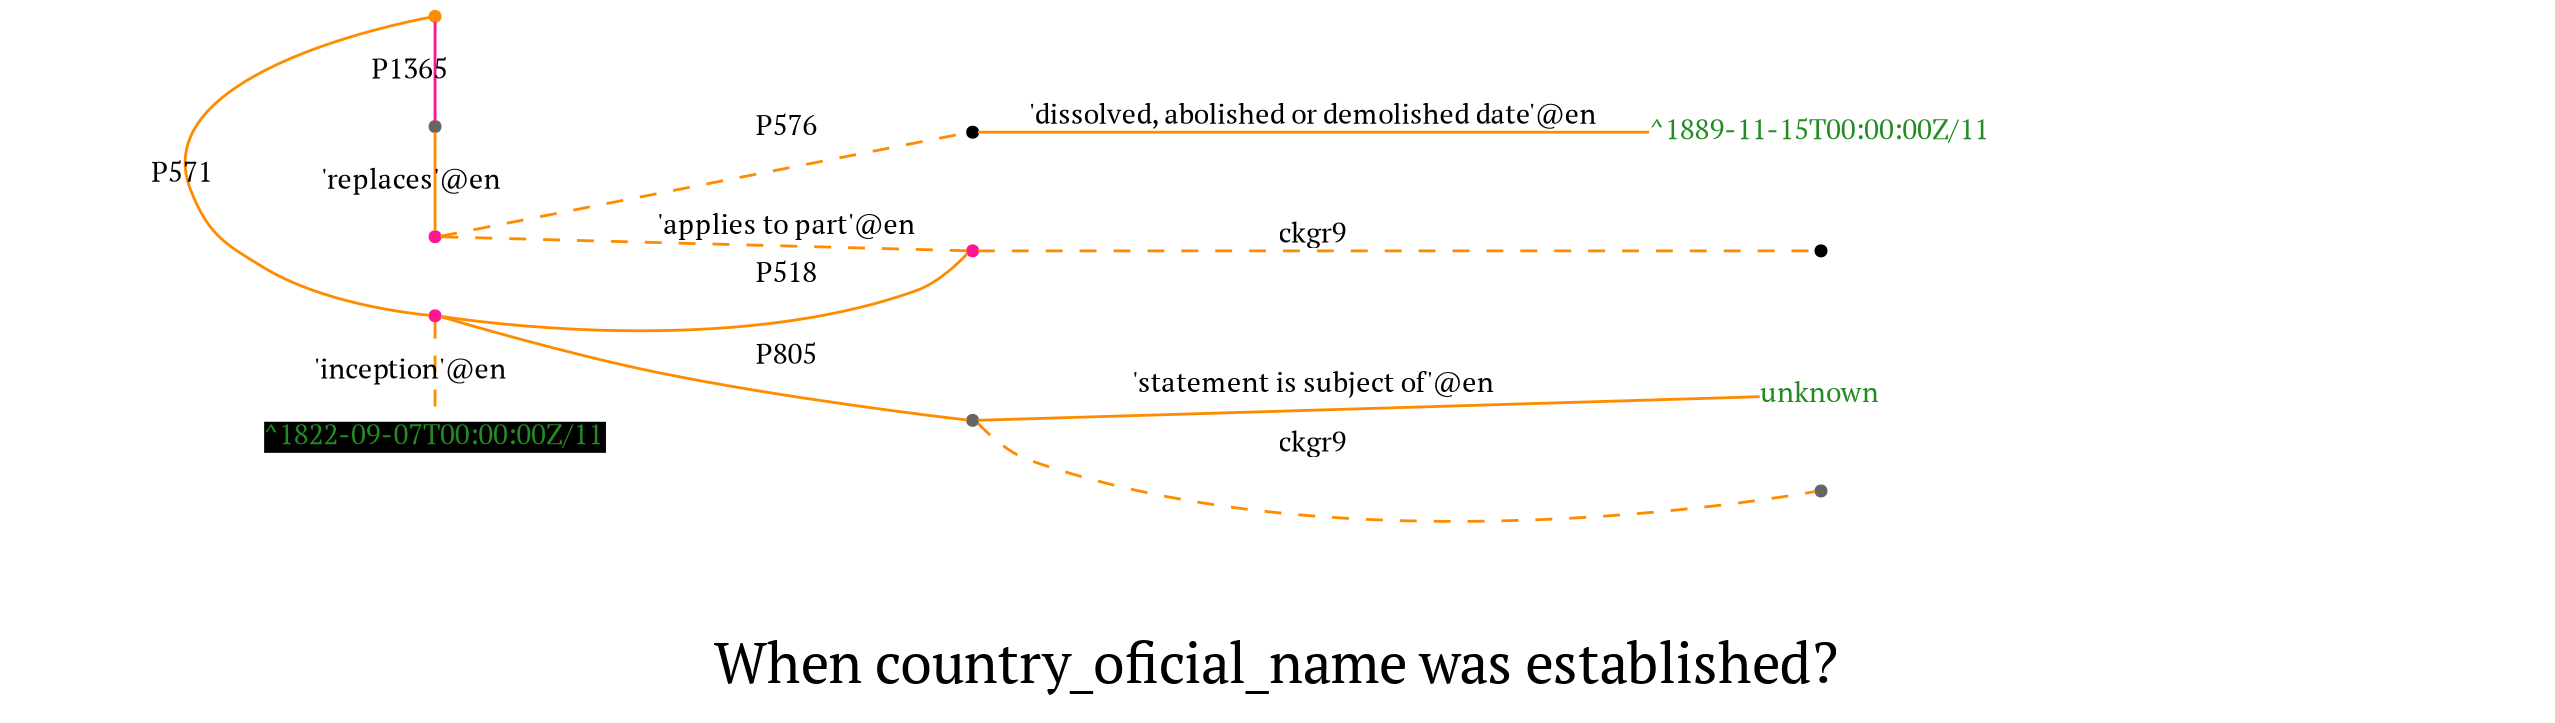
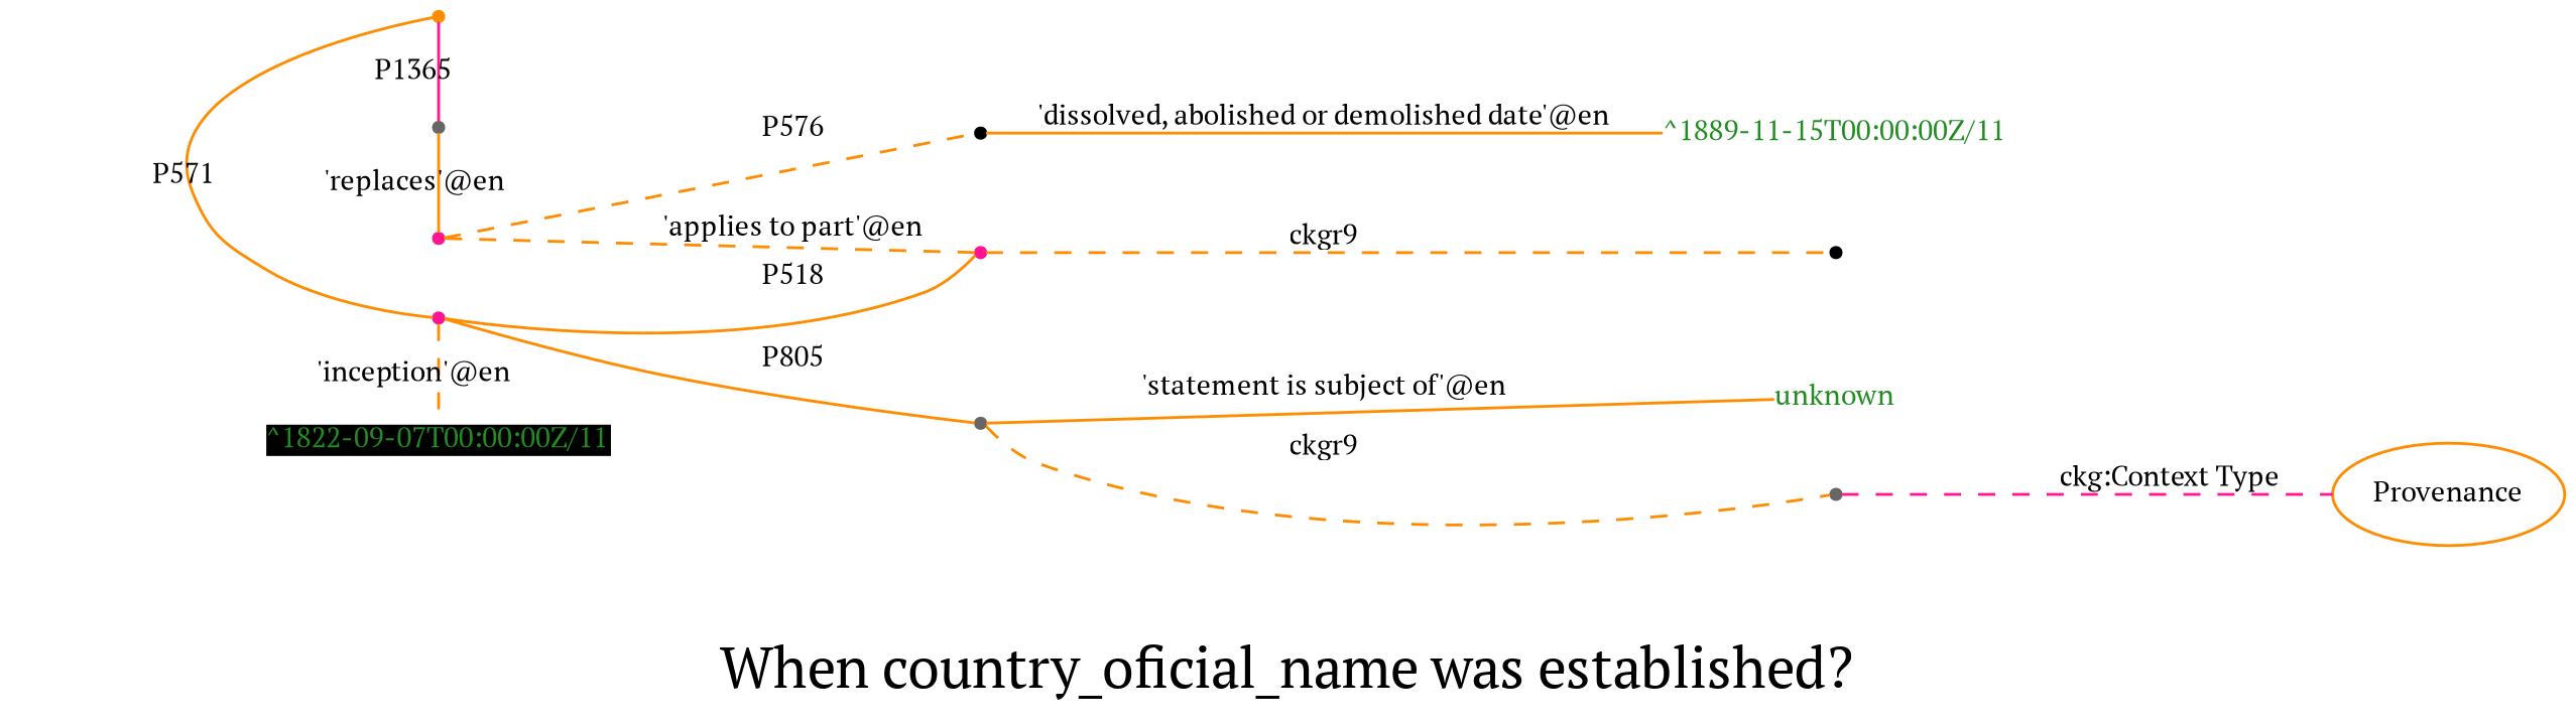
  strict graph {
    fontname="PT Serif"
    fontsize=20
    label="When country_oficial_name was established?"
    rankdir=LR
    node [color=black fontcolor=forestgreen fontname="PT Serif" fontsize=10 shape=point style=filled]
    edge [color=darkorange fontname="PT Serif" fontsize=10 style=solid]
    n1 [color=darkorange label="'Brazil'@en"]
    n2 [label="^1822-09-07T00:00:00Z/11" shape=plain]
    "Q155-P571-9c5ecd-c64bdc96-0" [color=deeppink]
    n4 [color=deeppink fontcolor=black label="'Empire of Brazil'@en"]
    "Q155-P1365-Q217230-19ed8df2-0" [color=gray40 fontcolor=black]
    "Q155-P571-9c5ecd-c64bdc96-0-P805" [color=gray40 fontcolor=""]
    "Q155-P571-9c5ecd-c64bdc96-0-P518-Q217230-0" [color=deeppink]
    "Q217230-P576-613a9d-c8558178-0" [fontcolor=black]
    n9 [label=unknown shape=plain style=""]
    "ckg_c22-P805" [color=gray40]
    "Q155-P571-9c5ecd-c64bdc96-0-P518-Q217230-0-P518" [fontcolor=black]
+   n12 [color=darkorange fontcolor=black label=Provenance shape=ellipse style=""]
    n13 [color=deeppink label="^1889-11-15T00:00:00Z/11" shape=plain style=""]
    subgraph sub_1 {
      rank=same
      n1
      n2
      "Q155-P571-9c5ecd-c64bdc96-0"
    }
    subgraph sub_2 {
      rank=same
      n1
      n2
      "Q155-P571-9c5ecd-c64bdc96-0"
    }
    subgraph sub_3 {
      rank=same
      n1
      n2
      "Q155-P571-9c5ecd-c64bdc96-0"
    }
    subgraph sub_4 {
      rank=same
      n1
      n4
      "Q155-P1365-Q217230-19ed8df2-0"
    }
    subgraph sub_5 {
      rank=same
      n1
      n2
      "Q155-P571-9c5ecd-c64bdc96-0"
    }
    n1 -- "Q155-P571-9c5ecd-c64bdc96-0" [label=P571]
    n1 -- "Q155-P1365-Q217230-19ed8df2-0" [color=deeppink label=P1365]
    "Q155-P571-9c5ecd-c64bdc96-0" -- n2 [label="'inception'@en" style=dashed]
    "Q155-P571-9c5ecd-c64bdc96-0" -- "Q155-P571-9c5ecd-c64bdc96-0-P805" [label=P805]
    "Q155-P571-9c5ecd-c64bdc96-0" -- "Q155-P571-9c5ecd-c64bdc96-0-P518-Q217230-0" [label=P518]
    n4 -- "Q217230-P576-613a9d-c8558178-0" [label=P576 style=dashed]
    "Q155-P1365-Q217230-19ed8df2-0" -- n4 [label="'replaces'@en"]
    "Q155-P571-9c5ecd-c64bdc96-0-P805" -- n9 [label="'statement is subject of'@en"]
    "Q155-P571-9c5ecd-c64bdc96-0-P805" -- "ckg_c22-P805" [label=ckgr9 style=dashed]
    "Q155-P571-9c5ecd-c64bdc96-0-P518-Q217230-0" -- n4 [label="'applies to part'@en" style=dashed]
    "Q155-P571-9c5ecd-c64bdc96-0-P518-Q217230-0" -- "Q155-P571-9c5ecd-c64bdc96-0-P518-Q217230-0-P518" [label=ckgr9 style=dashed]
    "Q217230-P576-613a9d-c8558178-0" -- n13 [label="'dissolved, abolished or demolished date'@en"]
+   "ckg_c22-P805" -- n12 [color=deeppink label="ckg:Context Type" style=dashed]
  }
